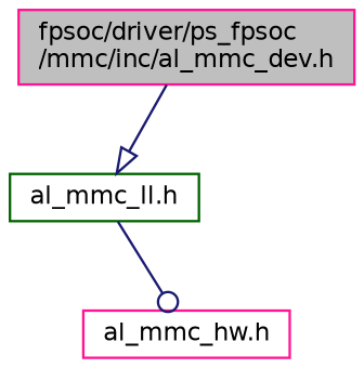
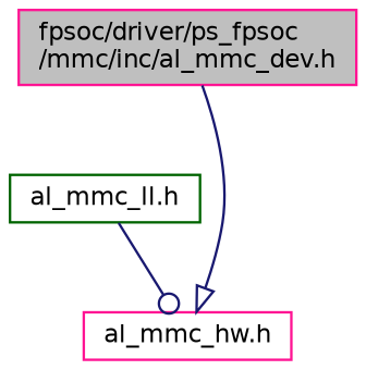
  digraph {
    node [color=deeppink fillcolor=white fontname=Helvetica fontsize=10 shape=box style=filled]
    edge [color=midnightblue fontname=Helvetica fontsize=10 labelfontname=Helvetica labelfontsize=10 style=solid]
    n1 [fillcolor=grey75 fontcolor=black height=0.2 label="fpsoc/driver/ps_fpsoc\l/mmc/inc/al_mmc_dev.h" width=0.4]
    n2 [color=darkgreen height=0.2 label="al_mmc_ll.h" width=0.4]
    n3 [height=0.2 label="al_mmc_hw.h" width=0.4]
-   n1 -> n2 [arrowhead=onormal]
+   n1 -> n3 [arrowhead=onormal]
    n2 -> n3 [arrowhead=odot]
  }
